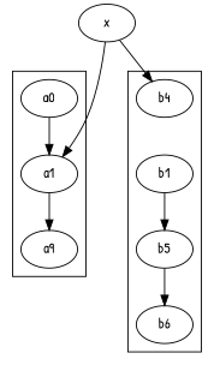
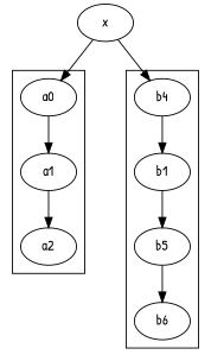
  digraph {
    fontname="Patrick Hand"
    node [fontname="Patrick Hand"]
    edge [fontname="Patrick Hand"]
    a0
    a1
-   a2 [label=a9]
+   a2
    n4 [label=b4]
    b1
    n6 [label=b5]
    n7 [label=b6]
    x
    subgraph cluster_1 {
      a0
      a1
      a2
    }
    subgraph cluster_2 {
      n4
      b1
      n6
      n7
    }
    a0 -> a1
    a1 -> a2
+   n4 -> b1
    b1 -> n6
    n6 -> n7
-   x -> a1
+   x -> a0
    x -> n4
  }
